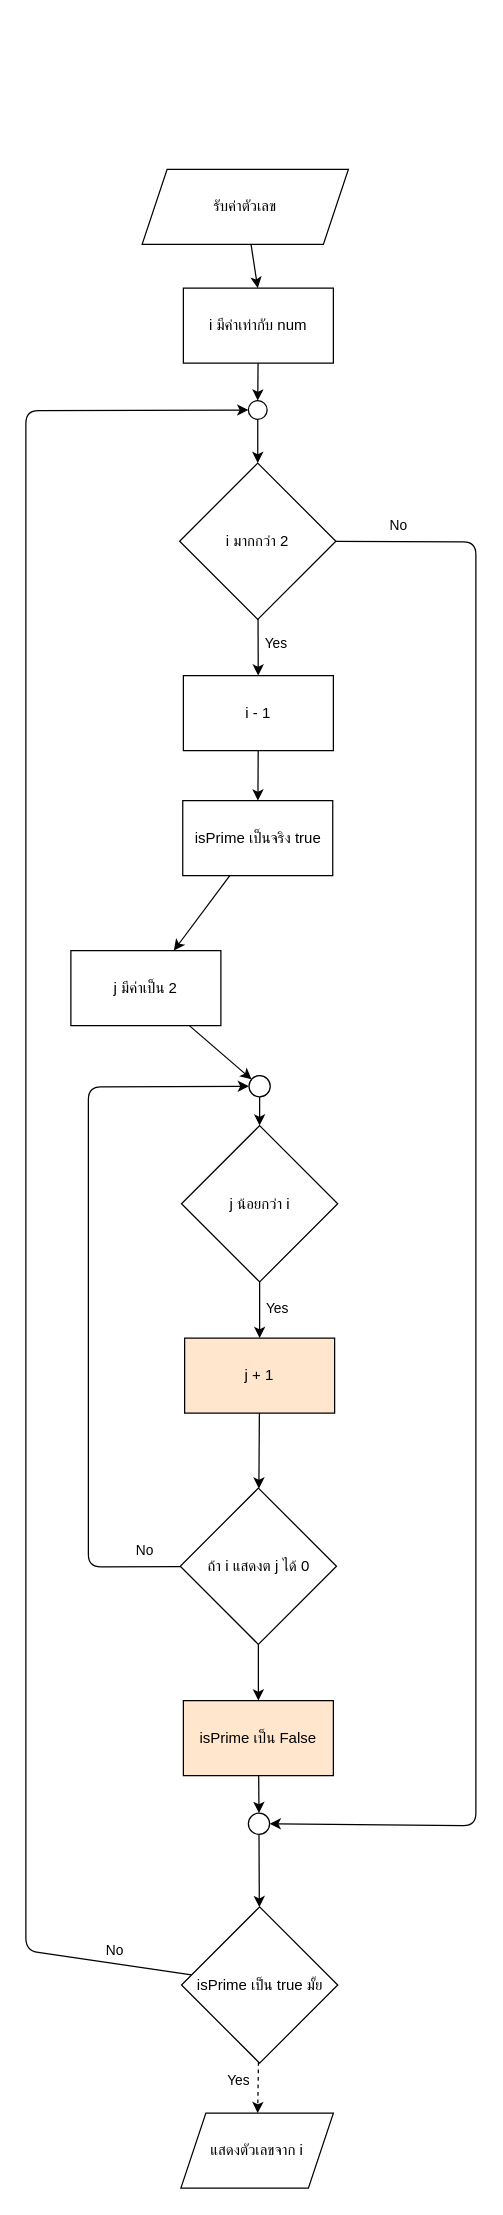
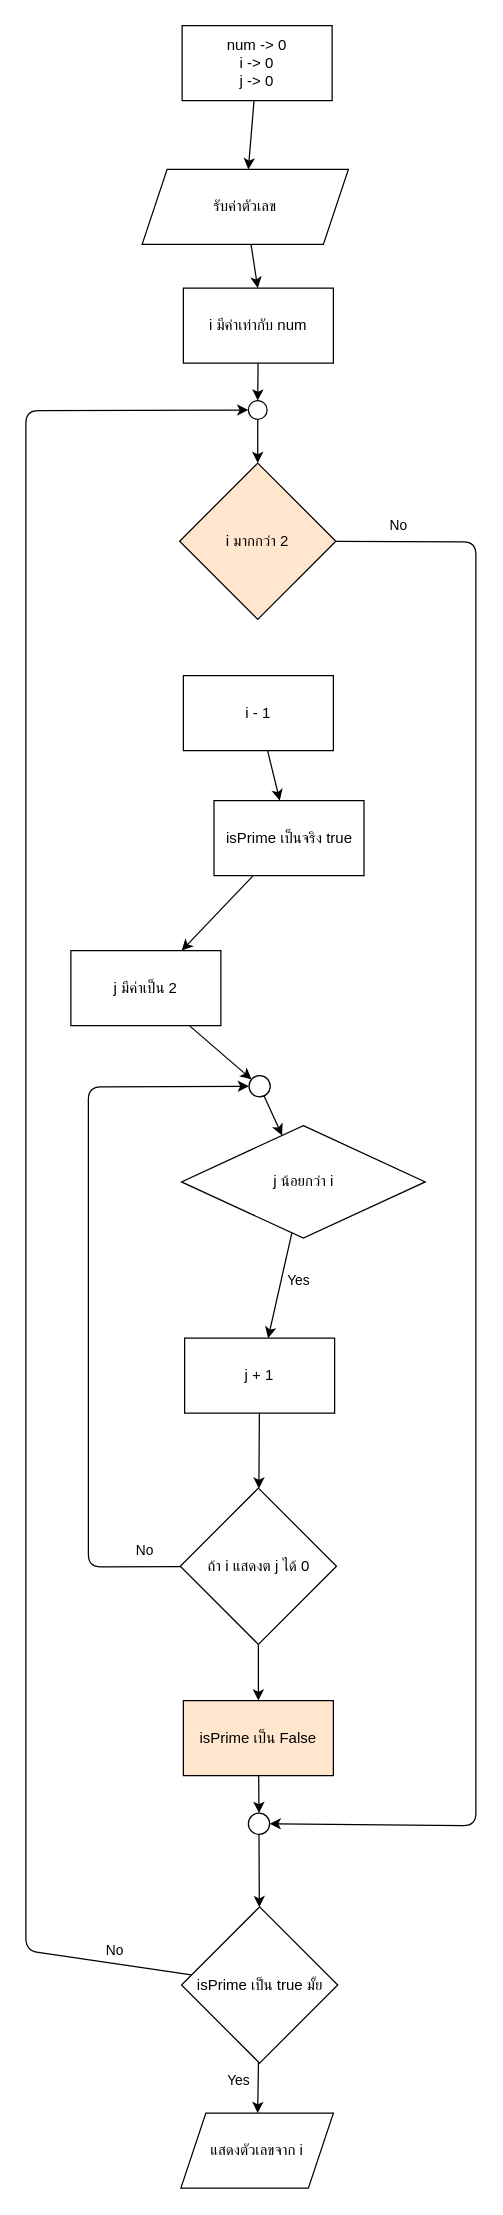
  <mxCell id="0" />
  <mxCell id="1" parent="0" />
+ <mxCell id="2" value="" style="edgeStyle=none;html=1;" parent="1" source="3" target="5" edge="1"><mxGeometry relative="1" as="geometry" /></mxCell>
+ <mxCell id="3" value="num -&amp;gt; 0&lt;div&gt;i -&amp;gt; 0&lt;/div&gt;&lt;div&gt;j -&amp;gt; 0&lt;/div&gt;" style="rounded=0;whiteSpace=wrap;html=1;" parent="1" vertex="1"><mxGeometry x="145" y="20" width="120" height="60" as="geometry" /></mxCell>
  <mxCell id="4" value="" style="edgeStyle=none;html=1;" parent="1" source="5" edge="1"><mxGeometry relative="1" as="geometry"><mxPoint x="205.5" y="230" as="targetPoint" /></mxGeometry></mxCell>
  <mxCell id="5" value="รับค่าตัวเลข" style="shape=parallelogram;perimeter=parallelogramPerimeter;whiteSpace=wrap;html=1;fixedSize=1;" parent="1" vertex="1"><mxGeometry x="113" y="135" width="165" height="60" as="geometry" /></mxCell>
  <mxCell id="6" value="" style="edgeStyle=none;html=1;" parent="1" source="7" target="37" edge="1"><mxGeometry relative="1" as="geometry" /></mxCell>
  <mxCell id="7" value="i มีค่าเท่ากับ num" style="rounded=0;whiteSpace=wrap;html=1;" parent="1" vertex="1"><mxGeometry x="146" y="230" width="120" height="60" as="geometry" /></mxCell>
- <mxCell id="8" value="" style="edgeStyle=none;html=1;" parent="1" source="12" target="14" edge="1"><mxGeometry relative="1" as="geometry" /></mxCell>
- <mxCell id="9" value="Yes" style="edgeLabel;html=1;align=center;verticalAlign=middle;resizable=0;points=[];" parent="8" vertex="1" connectable="0"><mxGeometry x="-0.181" y="4" relative="1" as="geometry"><mxPoint x="10" as="offset" /></mxGeometry></mxCell>
  <mxCell id="10" style="edgeStyle=none;html=1;entryX=1;entryY=0.5;entryDx=0;entryDy=0;" parent="1" source="12" target="41" edge="1"><mxGeometry relative="1" as="geometry"><Array as="points"><mxPoint x="380" y="433" /><mxPoint x="380" y="1460" /></Array></mxGeometry></mxCell>
  <mxCell id="11" value="No" style="edgeLabel;html=1;align=center;verticalAlign=middle;resizable=0;points=[];" parent="10" vertex="1" connectable="0"><mxGeometry x="-0.924" relative="1" as="geometry"><mxPoint y="-13" as="offset" /></mxGeometry></mxCell>
- <mxCell id="12" value="i มากกว่า 2" style="rhombus;whiteSpace=wrap;html=1;" parent="1" vertex="1"><mxGeometry x="143" y="370" width="125" height="125" as="geometry" /></mxCell>
+ <mxCell id="12" value="i มากกว่า 2" style="rhombus;whiteSpace=wrap;html=1;fillColor=#ffe6cc;" parent="1" vertex="1"><mxGeometry x="143" y="370" width="125" height="125" as="geometry" /></mxCell>
  <mxCell id="13" value="" style="edgeStyle=none;html=1;" parent="1" source="14" target="16" edge="1"><mxGeometry relative="1" as="geometry" /></mxCell>
  <mxCell id="14" value="i - 1" style="rounded=0;whiteSpace=wrap;html=1;" parent="1" vertex="1"><mxGeometry x="146" y="540" width="120" height="60" as="geometry" /></mxCell>
  <mxCell id="15" value="" style="edgeStyle=none;html=1;" parent="1" source="16" target="18" edge="1"><mxGeometry relative="1" as="geometry" /></mxCell>
- <mxCell id="16" value="isPrime เป็นจริง true" style="rounded=0;whiteSpace=wrap;html=1;" parent="1" vertex="1"><mxGeometry x="145.5" y="640" width="120" height="60" as="geometry" /></mxCell>
+ <mxCell id="16" value="isPrime เป็นจริง true" style="rounded=0;whiteSpace=wrap;html=1;" parent="1" vertex="1"><mxGeometry x="170.5" y="640" width="120" height="60" as="geometry" /></mxCell>
  <mxCell id="17" value="" style="edgeStyle=none;html=1;" parent="1" source="18" target="39" edge="1"><mxGeometry relative="1" as="geometry" /></mxCell>
  <mxCell id="18" value="j มีค่าเป็น 2" style="rounded=0;whiteSpace=wrap;html=1;" parent="1" vertex="1"><mxGeometry x="56" y="760" width="120" height="60" as="geometry" /></mxCell>
  <mxCell id="19" value="" style="edgeStyle=none;html=1;" parent="1" source="21" target="23" edge="1"><mxGeometry relative="1" as="geometry" /></mxCell>
  <mxCell id="20" value="Yes" style="edgeLabel;html=1;align=center;verticalAlign=middle;resizable=0;points=[];" parent="19" vertex="1" connectable="0"><mxGeometry x="-0.126" y="5" relative="1" as="geometry"><mxPoint x="8" as="offset" /></mxGeometry></mxCell>
- <mxCell id="21" value="j น้อยกว่า i" style="rhombus;whiteSpace=wrap;html=1;" parent="1" vertex="1"><mxGeometry x="144.5" y="900" width="125" height="125" as="geometry" /></mxCell>
+ <mxCell id="21" value="j น้อยกว่า i" style="rhombus;whiteSpace=wrap;html=1;" parent="1" vertex="1"><mxGeometry x="144.5" y="900" width="195" height="90" as="geometry" /></mxCell>
  <mxCell id="22" value="" style="edgeStyle=none;html=1;" parent="1" source="23" target="27" edge="1"><mxGeometry relative="1" as="geometry" /></mxCell>
- <mxCell id="23" value="j + 1" style="rounded=0;whiteSpace=wrap;html=1;fillColor=#ffe6cc;" parent="1" vertex="1"><mxGeometry x="147" y="1070" width="120" height="60" as="geometry" /></mxCell>
+ <mxCell id="23" value="j + 1" style="rounded=0;whiteSpace=wrap;html=1;" parent="1" vertex="1"><mxGeometry x="147" y="1070" width="120" height="60" as="geometry" /></mxCell>
  <mxCell id="24" style="edgeStyle=none;html=1;entryX=0;entryY=0.5;entryDx=0;entryDy=0;" parent="1" source="27" target="39" edge="1"><mxGeometry relative="1" as="geometry"><Array as="points"><mxPoint x="70" y="1253" /><mxPoint x="70" y="869" /></Array></mxGeometry></mxCell>
  <mxCell id="25" value="No" style="edgeLabel;html=1;align=center;verticalAlign=middle;resizable=0;points=[];" parent="24" vertex="1" connectable="0"><mxGeometry x="-0.899" y="-3" relative="1" as="geometry"><mxPoint x="1" y="-10" as="offset" /></mxGeometry></mxCell>
  <mxCell id="26" value="" style="edgeStyle=none;html=1;" parent="1" source="27" target="29" edge="1"><mxGeometry relative="1" as="geometry" /></mxCell>
  <mxCell id="27" value="ถ้า i แสดงต j ได้ 0" style="rhombus;whiteSpace=wrap;html=1;" parent="1" vertex="1"><mxGeometry x="143.5" y="1190" width="125" height="125" as="geometry" /></mxCell>
  <mxCell id="28" value="" style="edgeStyle=none;html=1;" parent="1" source="29" target="41" edge="1"><mxGeometry relative="1" as="geometry" /></mxCell>
  <mxCell id="29" value="isPrime เป็น False" style="rounded=0;whiteSpace=wrap;html=1;fillColor=#ffe6cc;" parent="1" vertex="1"><mxGeometry x="146" y="1360" width="120" height="60" as="geometry" /></mxCell>
- <mxCell id="30" value="" style="edgeStyle=none;html=1;dashed=1;" parent="1" source="34" target="35" edge="1"><mxGeometry relative="1" as="geometry" /></mxCell>
+ <mxCell id="30" value="" style="edgeStyle=none;html=1;" parent="1" source="34" target="35" edge="1"><mxGeometry relative="1" as="geometry" /></mxCell>
  <mxCell id="31" value="Yes" style="edgeLabel;html=1;align=center;verticalAlign=middle;resizable=0;points=[];" parent="30" vertex="1" connectable="0"><mxGeometry x="-0.212" relative="1" as="geometry"><mxPoint x="-16" y="-2" as="offset" /></mxGeometry></mxCell>
  <mxCell id="32" style="edgeStyle=none;html=1;entryX=0;entryY=0.5;entryDx=0;entryDy=0;" parent="1" source="34" target="37" edge="1"><mxGeometry relative="1" as="geometry"><Array as="points"><mxPoint x="20" y="1560" /><mxPoint x="20" y="328" /></Array></mxGeometry></mxCell>
  <mxCell id="33" value="No" style="edgeLabel;html=1;align=center;verticalAlign=middle;resizable=0;points=[];" parent="32" vertex="1" connectable="0"><mxGeometry x="-0.919" y="-4" relative="1" as="geometry"><mxPoint y="-7" as="offset" /></mxGeometry></mxCell>
  <mxCell id="34" value="isPrime เป็น true มั้ย" style="rhombus;whiteSpace=wrap;html=1;" parent="1" vertex="1"><mxGeometry x="144.5" y="1525" width="125" height="125" as="geometry" /></mxCell>
  <mxCell id="35" value="แสดงตัวเลขจาก i" style="shape=parallelogram;perimeter=parallelogramPerimeter;whiteSpace=wrap;html=1;fixedSize=1;" parent="1" vertex="1"><mxGeometry x="144" y="1690" width="122" height="60" as="geometry" /></mxCell>
  <mxCell id="36" value="" style="edgeStyle=none;html=1;" parent="1" source="37" target="12" edge="1"><mxGeometry relative="1" as="geometry" /></mxCell>
  <mxCell id="37" value="" style="ellipse;whiteSpace=wrap;html=1;aspect=fixed;" parent="1" vertex="1"><mxGeometry x="198" y="320" width="15" height="15" as="geometry" /></mxCell>
  <mxCell id="38" value="" style="edgeStyle=none;html=1;" parent="1" source="39" target="21" edge="1"><mxGeometry relative="1" as="geometry" /></mxCell>
  <mxCell id="39" value="" style="ellipse;whiteSpace=wrap;html=1;aspect=fixed;" parent="1" vertex="1"><mxGeometry x="198.5" y="860" width="17" height="17" as="geometry" /></mxCell>
  <mxCell id="40" value="" style="edgeStyle=none;html=1;" parent="1" source="41" target="34" edge="1"><mxGeometry relative="1" as="geometry" /></mxCell>
  <mxCell id="41" value="" style="ellipse;whiteSpace=wrap;html=1;aspect=fixed;" parent="1" vertex="1"><mxGeometry x="198" y="1450" width="17" height="17" as="geometry" /></mxCell>
